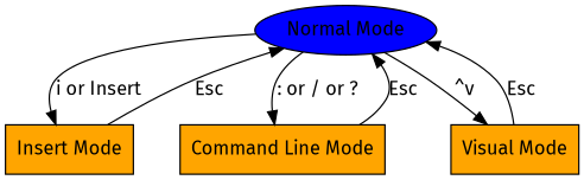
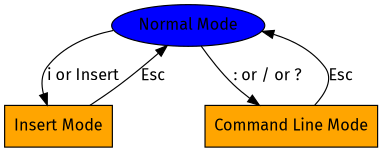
  digraph {
    fontname="Fira Sans"
    node [fillcolor=orange style=filled fontname="Fira Sans" shape=box]
    edge [fontname="Fira Sans"]
    n1 [fillcolor=blue label="Normal Mode" shape=""]
    n2 [label="Insert Mode"]
    n3 [label="Command Line Mode"]
-   n4 [label="Visual Mode"]
    n1 -> n2 [label="i or Insert"]
    n1 -> n3 [label=": or / or ?     "]
-   n1 -> n4 [label="^v   "]
    n2 -> n1 [label="Esc        "]
    n3 -> n1 [label="Esc "]
-   n4 -> n1 [label="Esc   "]
  }
